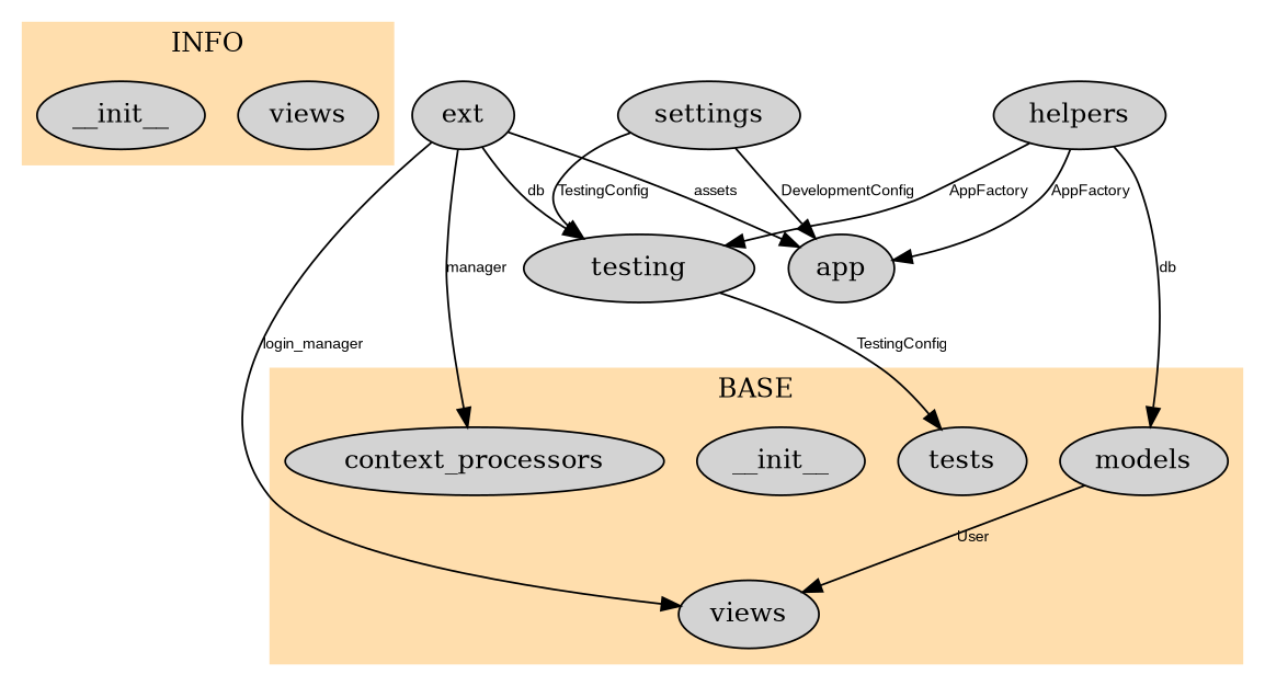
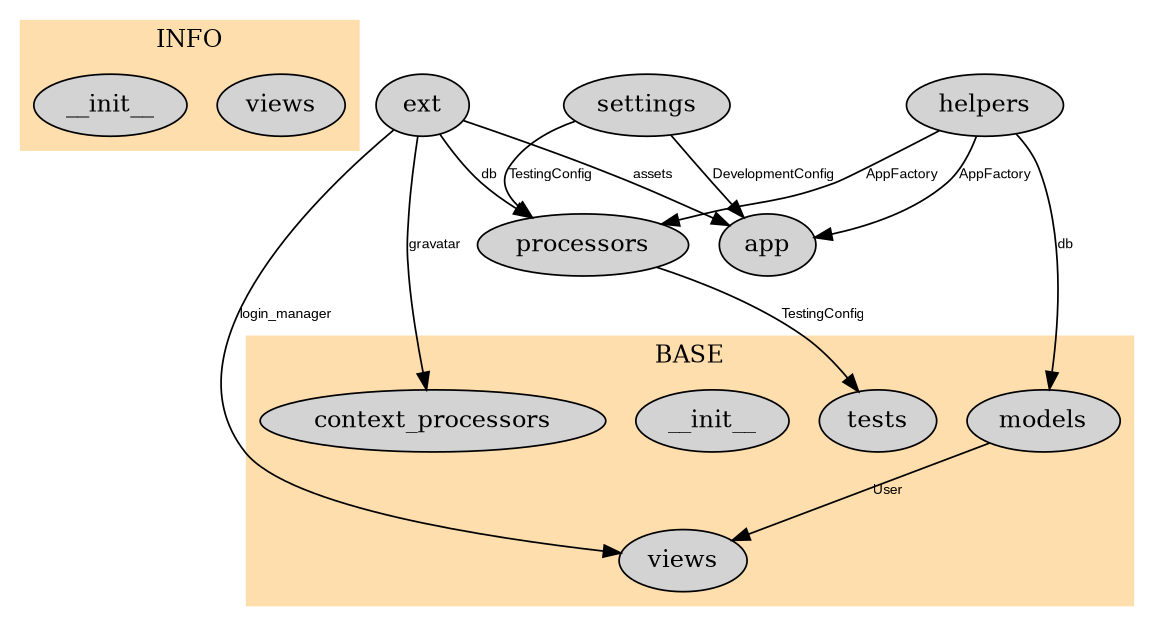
  digraph {
    node [style=filled]
    edge [fontname=Arial fontsize=8]
    n1 [label=views]
    n2 [label=__init__]
    n3 [label=tests]
    n4 [label=views]
    n5 [label=models]
    n6 [label=__init__]
    n7 [label=context_processors]
    n8 [label=ext]
    n9 [label=app]
-   n10 [label=testing]
+   n10 [label=processors]
    n11 [label=settings]
    n12 [label=helpers]
    subgraph cluster_1 {
      color=navajowhite
      label=INFO
      style=filled
      n1
      n2
    }
    subgraph cluster_2 {
      color=navajowhite
      label=BASE
      style=filled
      n3
      n4
      n5
      n6
      n7
    }
    n5 -> n4 [label=User]
    n8 -> n4 [label=login_manager]
-   n8 -> n7 [label=manager]
+   n8 -> n7 [label=gravatar]
    n8 -> n9 [label=assets]
    n8 -> n10 [label=db]
    n10 -> n3 [label=TestingConfig]
    n11 -> n9 [label=DevelopmentConfig]
    n11 -> n10 [label=TestingConfig]
    n12 -> n5 [label=db]
    n12 -> n9 [label=AppFactory]
    n12 -> n10 [label=AppFactory]
  }
